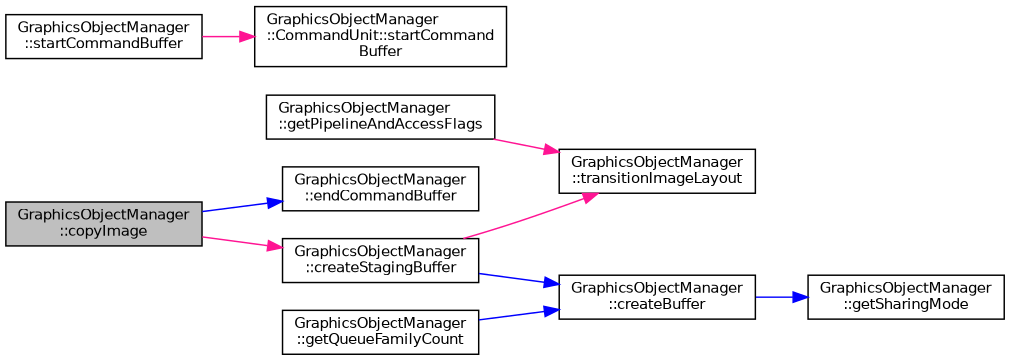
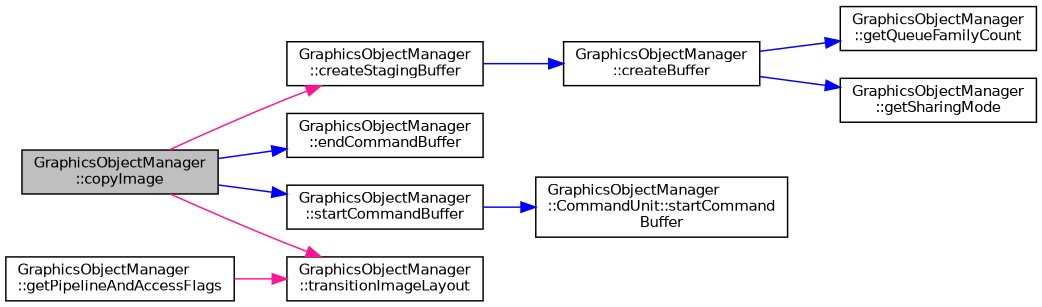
  digraph {
    rankdir=LR
    node [color=black fillcolor=white fontname=Helvetica fontsize=10 shape=record style=filled]
    edge [color=blue fontname=Helvetica fontsize=10 labelfontname=Helvetica labelfontsize=10 style=solid]
    n1 [fillcolor=grey75 fontcolor=black height=0.2 label="GraphicsObjectManager\l::copyImage" width=0.4]
    n2 [height=0.2 label="GraphicsObjectManager\l::createStagingBuffer" width=0.4]
    n3 [height=0.2 label="GraphicsObjectManager\l::endCommandBuffer" width=0.4]
    n4 [height=0.2 label="GraphicsObjectManager\l::startCommandBuffer" width=0.4]
    n5 [height=0.2 label="GraphicsObjectManager\l::transitionImageLayout" width=0.4]
    n6 [height=0.2 label="GraphicsObjectManager\l::createBuffer" width=0.4]
    n7 [height=0.2 label="GraphicsObjectManager\l::CommandUnit::startCommand\lBuffer" width=0.4]
    n8 [height=0.2 label="GraphicsObjectManager\l::getQueueFamilyCount" width=0.4]
    n9 [height=0.2 label="GraphicsObjectManager\l::getSharingMode" width=0.4]
    n10 [height=0.2 label="GraphicsObjectManager\l::getPipelineAndAccessFlags" width=0.4]
    n1 -> n2 [color=deeppink]
    n1 -> n3
-   n2 -> n5 [color=deeppink]
+   n1 -> n4
+   n1 -> n5 [color=deeppink]
    n2 -> n6
-   n4 -> n7 [color=deeppink]
-   n8 -> n6
+   n4 -> n7
+   n6 -> n8
    n6 -> n9
    n10 -> n5 [color=deeppink]
  }
